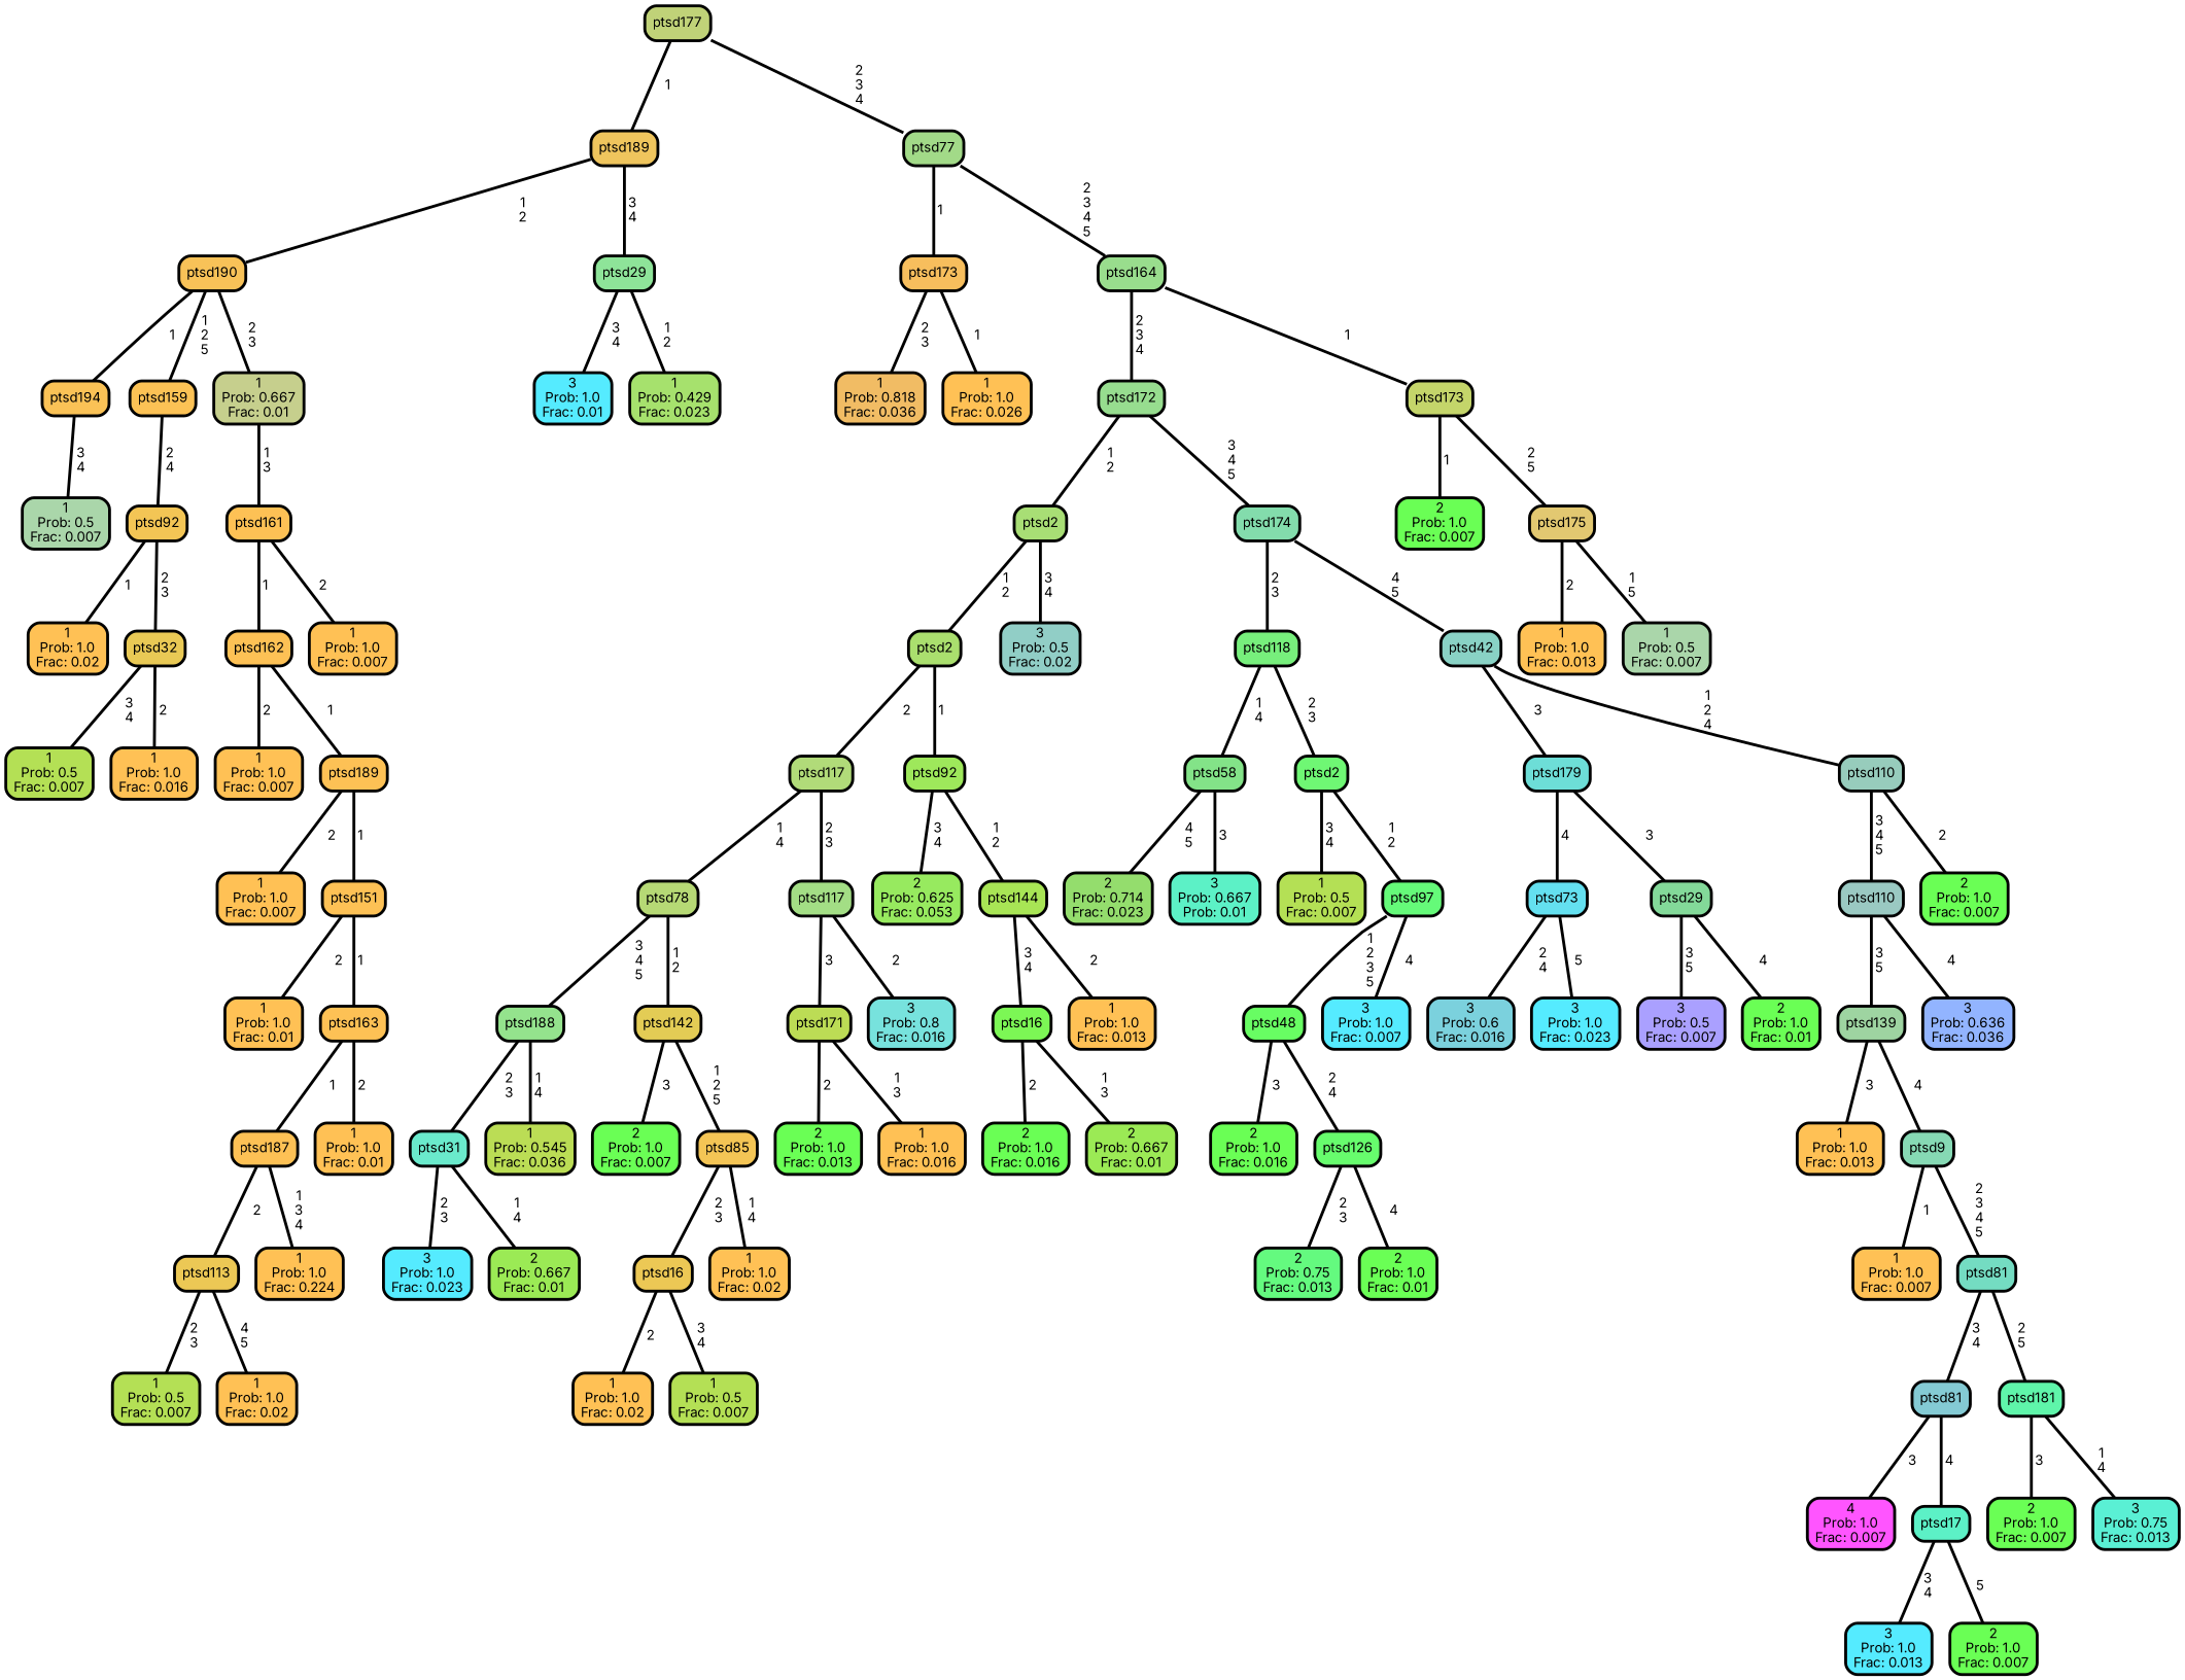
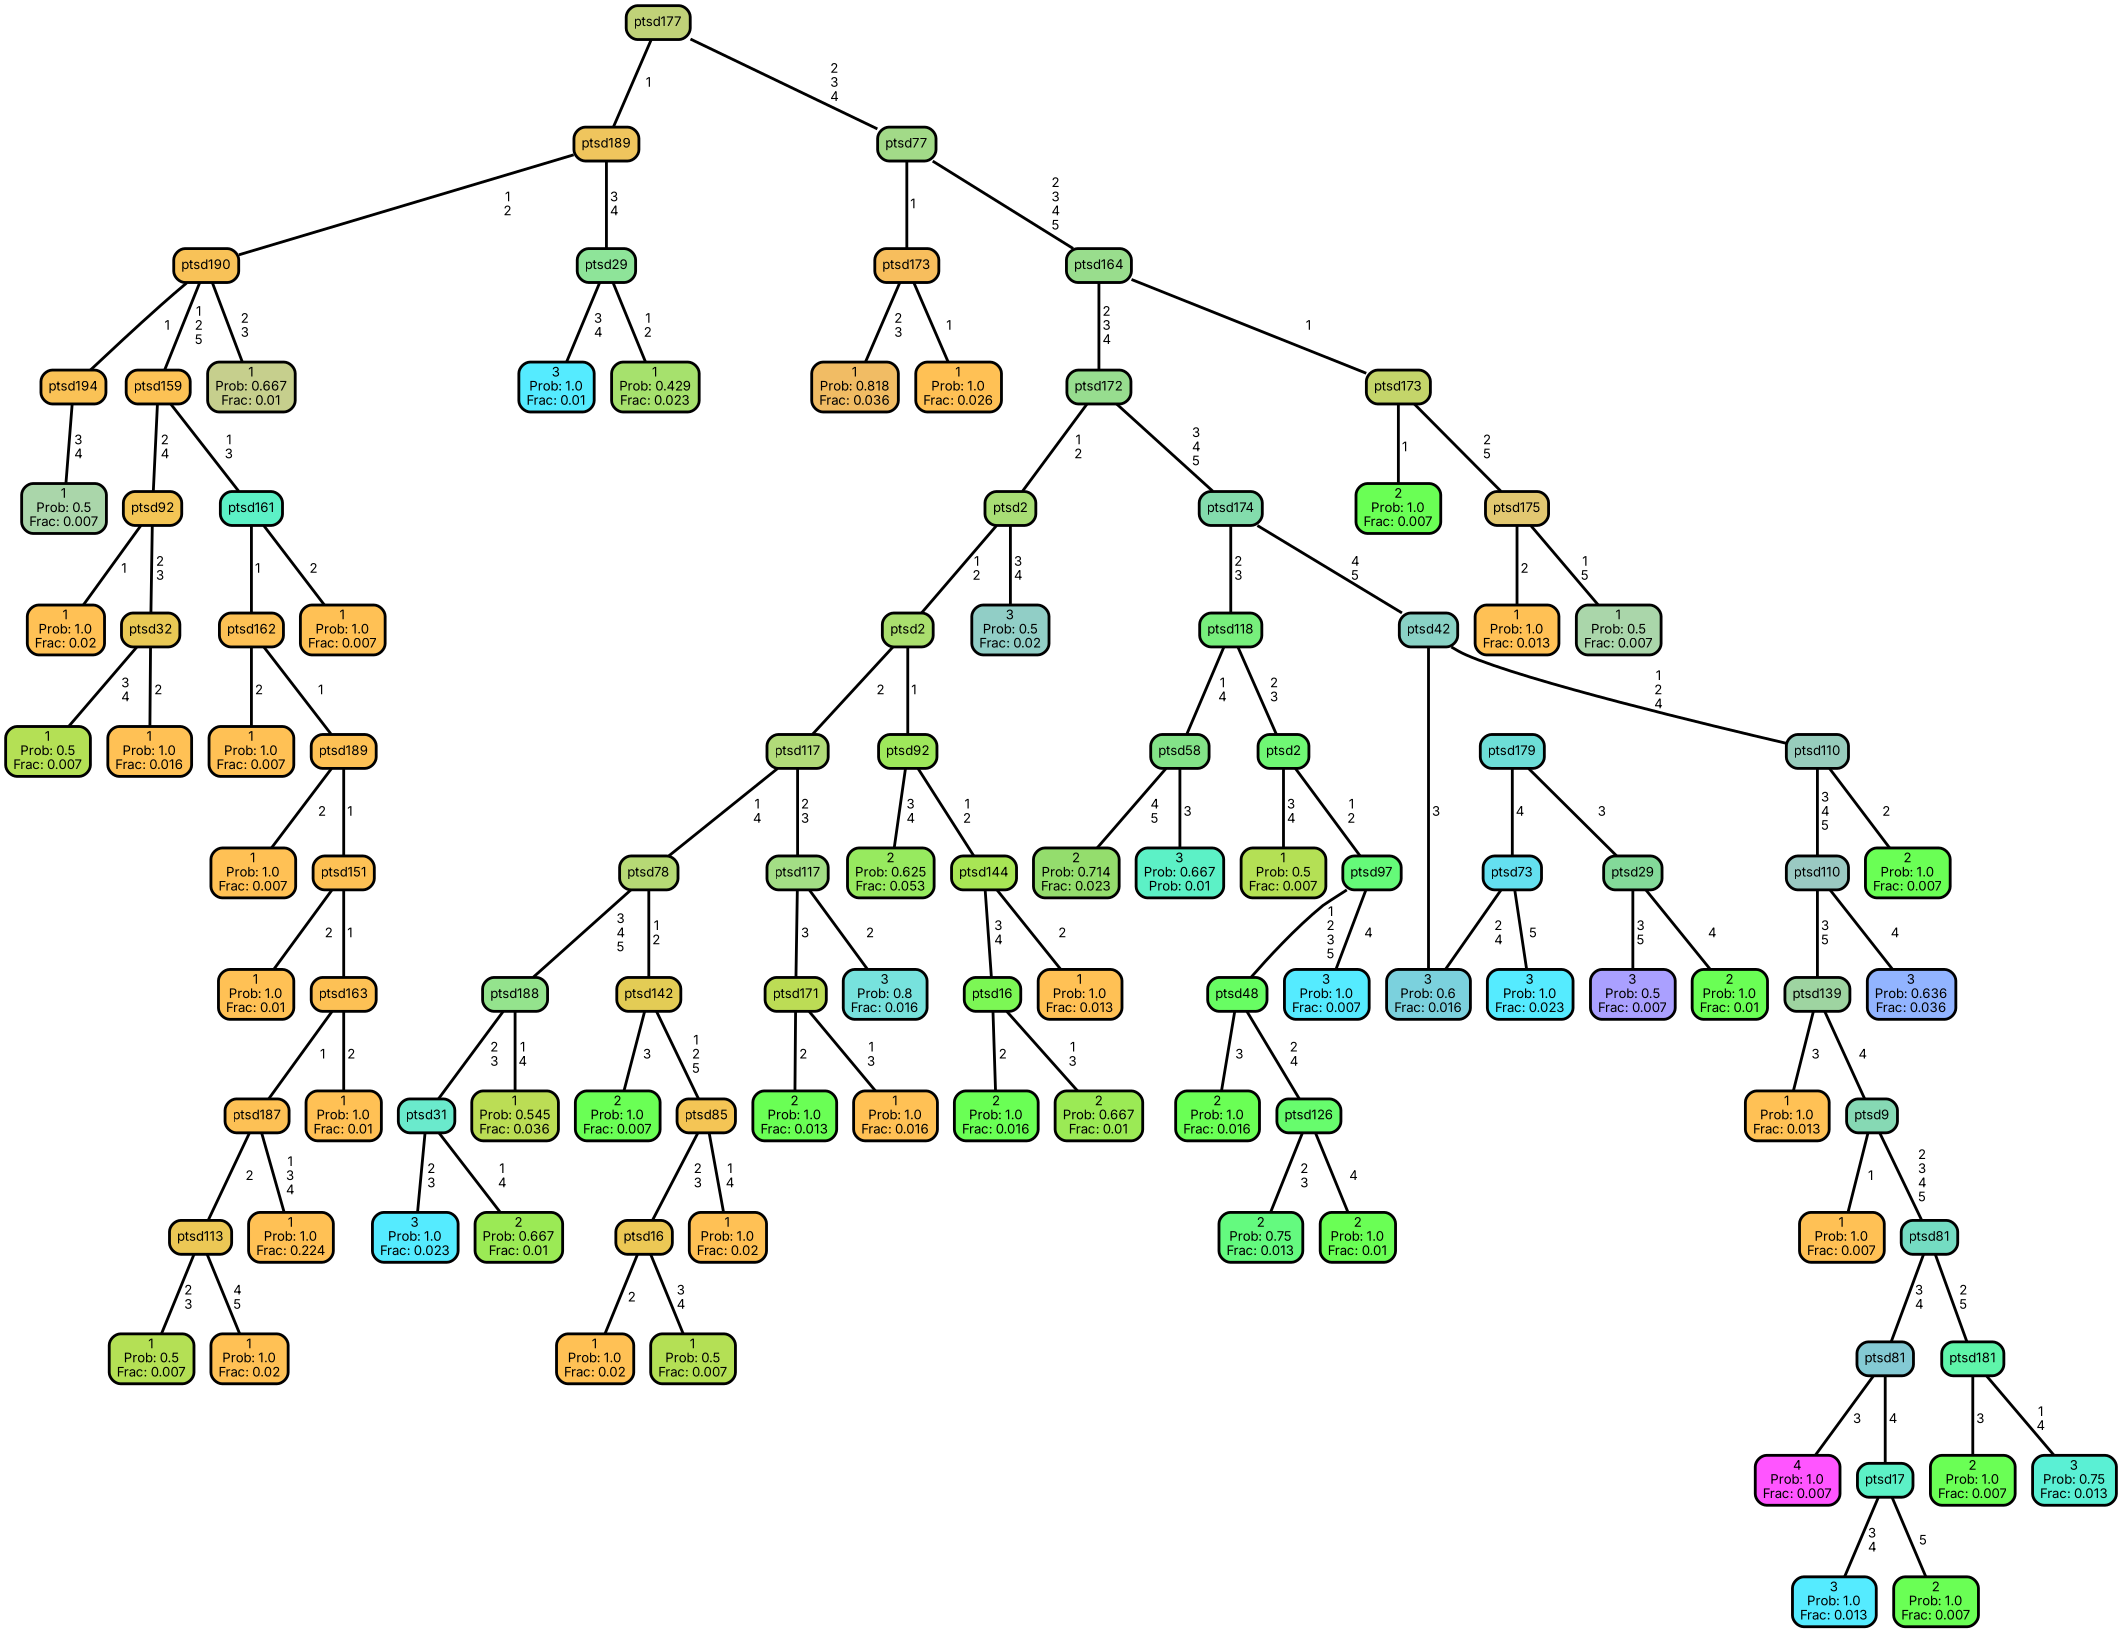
  graph {
    fontname=Inter
    ranksep="0 equally"
    splines=straight
    node [color=black fillcolor="#ffc155" fontcolor=black fontname=Inter penwidth=3 shape=box style="filled, rounded"]
    edge [color=black fontname=Inter penwidth=3]
    n1 [fillcolor="#aad6aa" label="1\nProb: 0.5\nFrac: 0.007"]
    n2 [fillcolor="#fac256" label=ptsd194]
    n3 [fillcolor="#fcc255" label=ptsd159]
-   n4 [fillcolor="#fdc155" label=ptsd161]
+   n4 [fillcolor="#5cf1c6" label=ptsd161]
    n5 [fillcolor="#f3c555" label=ptsd92]
    n6 [fillcolor="#b4e055" label="1\nProb: 0.5\nFrac: 0.007"]
    n7 [fillcolor="#ecc855" label=ptsd113]
    n8 [label="1\nProb: 1.0\nFrac: 0.02"]
    n9 [fillcolor="#fdc155" label=ptsd187]
    n10 [label="1\nProb: 1.0\nFrac: 0.224"]
    n11 [fillcolor="#fdc155" label=ptsd163]
    n12 [label="1\nProb: 1.0\nFrac: 0.01"]
    n13 [fillcolor="#fdc155" label=ptsd151]
    n14 [label="1\nProb: 1.0\nFrac: 0.01"]
    n15 [fillcolor="#fdc155" label=ptsd189]
    n16 [label="1\nProb: 1.0\nFrac: 0.007"]
    n17 [fillcolor="#fdc155" label=ptsd162]
    n18 [label="1\nProb: 1.0\nFrac: 0.007"]
    n19 [label="1\nProb: 1.0\nFrac: 0.007"]
    n20 [label="1\nProb: 1.0\nFrac: 0.02"]
    n21 [fillcolor="#e9c955" label=ptsd32]
    n22 [label="1\nProb: 1.0\nFrac: 0.016"]
    n23 [fillcolor="#b4e055" label="1\nProb: 0.5\nFrac: 0.007"]
    n24 [fillcolor="#f8c258" label=ptsd190]
    n25 [fillcolor="#c6cf8d" label="1\nProb: 0.667\nFrac: 0.01"]
    n26 [fillcolor="#efc55d" label=ptsd189]
    n27 [fillcolor="#8ee499" label=ptsd29]
    n28 [fillcolor="#a6e16d" label="1\nProb: 0.429\nFrac: 0.023"]
    n29 [fillcolor="#55ebff" label="3\nProb: 1.0\nFrac: 0.01"]
    n30 [fillcolor="#c0d278" label=ptsd177]
    n31 [fillcolor="#a2da88" label=ptsd77]
    n32 [fillcolor="#f7be5d" label=ptsd173]
    n33 [fillcolor="#99dd8d" label=ptsd164]
    n34 [label="1\nProb: 1.0\nFrac: 0.026"]
    n35 [fillcolor="#f1bc64" label="1\nProb: 0.818\nFrac: 0.036"]
    n36 [fillcolor="#c4d56a" label=ptsd173]
    n37 [fillcolor="#97dd8f" label=ptsd172]
    n38 [fillcolor="#6aff55" label="2\nProb: 1.0\nFrac: 0.007"]
    n39 [fillcolor="#e2c871" label=ptsd175]
    n40 [label="1\nProb: 1.0\nFrac: 0.013"]
    n41 [fillcolor="#aad6aa" label="1\nProb: 0.5\nFrac: 0.007"]
    n42 [fillcolor="#a8de75" label=ptsd2]
    n43 [fillcolor="#83dcac" label=ptsd174]
    n44 [label="1\nProb: 1.0\nFrac: 0.013"]
    n45 [fillcolor="#a8e555" label=ptsd144]
    n46 [fillcolor="#7cf755" label=ptsd16]
    n47 [fillcolor="#6aff55" label="2\nProb: 1.0\nFrac: 0.016"]
    n48 [fillcolor="#9bea55" label="2\nProb: 0.667\nFrac: 0.01"]
    n49 [fillcolor="#9ee85b" label=ptsd92]
    n50 [fillcolor="#97ea5f" label="2\nProb: 0.625\nFrac: 0.053"]
    n51 [fillcolor="#aadf6e" label=ptsd2]
    n52 [fillcolor="#b1db79" label=ptsd117]
    n53 [fillcolor="#a3de85" label=ptsd117]
    n54 [fillcolor="#b6d975" label=ptsd78]
    n55 [fillcolor="#77e2dd" label="3\nProb: 0.8\nFrac: 0.016"]
    n56 [fillcolor="#bcdc55" label=ptsd171]
    n57 [fillcolor="#6aff55" label="2\nProb: 1.0\nFrac: 0.013"]
    n58 [label="1\nProb: 1.0\nFrac: 0.016"]
    n59 [fillcolor="#e3cc55" label=ptsd142]
    n60 [fillcolor="#94e38d" label=ptsd188]
    n61 [fillcolor="#6aff55" label="2\nProb: 1.0\nFrac: 0.007"]
    n62 [fillcolor="#f4c555" label=ptsd85]
    n63 [fillcolor="#ecc855" label=ptsd16]
    n64 [label="1\nProb: 1.0\nFrac: 0.02"]
    n65 [label="1\nProb: 1.0\nFrac: 0.02"]
    n66 [fillcolor="#b4e055" label="1\nProb: 0.5\nFrac: 0.007"]
    n67 [fillcolor="#6aeacc" label=ptsd31]
    n68 [fillcolor="#bbdd55" label="1\nProb: 0.545\nFrac: 0.036"]
    n69 [fillcolor="#55ebff" label="3\nProb: 1.0\nFrac: 0.023"]
    n70 [fillcolor="#9bea55" label="2\nProb: 0.667\nFrac: 0.01"]
    n71 [fillcolor="#91cec6" label="3\nProb: 0.5\nFrac: 0.02"]
    n72 [fillcolor="#77ef7c" label=ptsd118]
    n73 [fillcolor="#89d2c5" label=ptsd42]
    n74 [fillcolor="#55ebff" label="3\nProb: 1.0\nFrac: 0.007"]
    n75 [fillcolor="#65fa79" label=ptsd97]
    n76 [fillcolor="#68fd63" label=ptsd48]
    n77 [fillcolor="#6aff55" label="2\nProb: 1.0\nFrac: 0.016"]
    n78 [fillcolor="#67fc6d" label=ptsd126]
    n79 [fillcolor="#64fa7f" label="2\nProb: 0.75\nFrac: 0.013"]
    n80 [fillcolor="#6aff55" label="2\nProb: 1.0\nFrac: 0.01"]
    n81 [fillcolor="#6ff774" label=ptsd2]
    n82 [fillcolor="#b4e055" label="1\nProb: 0.5\nFrac: 0.007"]
    n83 [fillcolor="#83e388" label=ptsd58]
    n84 [fillcolor="#5cf1c6" label="3\nProb: 0.667\nProb: 0.01"]
    n85 [fillcolor="#94dd6d" label="2\nProb: 0.714\nFrac: 0.023"]
    n86 [fillcolor="#6dded7" label=ptsd179]
    n87 [fillcolor="#97ccbc" label=ptsd110]
    n88 [fillcolor="#6aff55" label="2\nProb: 1.0\nFrac: 0.01"]
    n89 [fillcolor="#83d999" label=ptsd29]
    n90 [fillcolor="#aaa0ff" label="3\nProb: 0.5\nFrac: 0.007"]
    n91 [fillcolor="#64e0f0" label=ptsd73]
    n92 [fillcolor="#7bd1dd" label="3\nProb: 0.6\nFrac: 0.016"]
    n93 [fillcolor="#55ebff" label="3\nProb: 1.0\nFrac: 0.023"]
    n94 [fillcolor="#6aff55" label="2\nProb: 1.0\nFrac: 0.007"]
    n95 [fillcolor="#9ac9c2" label=ptsd110]
    n96 [fillcolor="#92b4ff" label="3\nProb: 0.636\nFrac: 0.036"]
    n97 [fillcolor="#9ed4a1" label=ptsd139]
    n98 [label="1\nProb: 1.0\nFrac: 0.013"]
    n99 [fillcolor="#86d9b4" label=ptsd9]
    n100 [label="1\nProb: 1.0\nFrac: 0.007"]
    n101 [fillcolor="#74dcc2" label=ptsd81]
    n102 [fillcolor="#84cad4" label=ptsd81]
    n103 [fillcolor="#5ff5aa" label=ptsd181]
    n104 [fillcolor="#ff55ff" label="4\nProb: 1.0\nFrac: 0.007"]
    n105 [fillcolor="#5cf1c6" label=ptsd17]
    n106 [fillcolor="#55ebff" label="3\nProb: 1.0\nFrac: 0.013"]
    n107 [fillcolor="#6aff55" label="2\nProb: 1.0\nFrac: 0.007"]
    n108 [fillcolor="#6aff55" label="2\nProb: 1.0\nFrac: 0.007"]
    n109 [fillcolor="#5af0d4" label="3\nProb: 0.75\nFrac: 0.013"]
    subgraph sub_1 {
      rank=same
    }
    n2 -- n1 [label=" 3\n 4"]
-   n25 -- n4 [label=" 1\n 3"]
+   n3 -- n4 [label=" 1\n 3"]
    n3 -- n5 [label=" 2\n 4"]
    n4 -- n17 [label=" 1"]
    n4 -- n19 [label=" 2"]
    n5 -- n20 [label=" 1"]
    n5 -- n21 [label=" 2\n 3"]
    n7 -- n6 [label=" 2\n 3"]
    n7 -- n8 [label=" 4\n 5"]
    n9 -- n7 [label=" 2"]
    n9 -- n10 [label=" 1\n 3\n 4"]
    n11 -- n9 [label=" 1"]
    n11 -- n12 [label=" 2"]
    n13 -- n11 [label=" 1"]
    n13 -- n14 [label=" 2"]
    n15 -- n13 [label=" 1"]
    n15 -- n16 [label=" 2"]
    n17 -- n15 [label=" 1"]
    n17 -- n18 [label=" 2"]
    n21 -- n22 [label=" 2"]
    n21 -- n23 [label=" 3\n 4"]
    n24 -- n2 [label=" 1"]
    n24 -- n3 [label=" 1\n 2\n 5"]
    n24 -- n25 [label=" 2\n 3"]
    n26 -- n24 [label=" 1\n 2"]
    n26 -- n27 [label=" 3\n 4"]
    n27 -- n28 [label=" 1\n 2"]
    n27 -- n29 [label=" 3\n 4"]
    n30 -- n26 [label=" 1"]
    n30 -- n31 [label=" 2\n 3\n 4"]
    n31 -- n32 [label=" 1"]
    n31 -- n33 [label=" 2\n 3\n 4\n 5"]
    n32 -- n34 [label=" 1"]
    n32 -- n35 [label=" 2\n 3"]
    n33 -- n36 [label=" 1"]
    n33 -- n37 [label=" 2\n 3\n 4"]
    n36 -- n38 [label=" 1"]
    n36 -- n39 [label=" 2\n 5"]
    n37 -- n42 [label=" 1\n 2"]
    n37 -- n43 [label=" 3\n 4\n 5"]
    n39 -- n40 [label=" 2"]
    n39 -- n41 [label=" 1\n 5"]
    n42 -- n51 [label=" 1\n 2"]
    n42 -- n71 [label=" 3\n 4"]
    n43 -- n72 [label=" 2\n 3"]
    n43 -- n73 [label=" 4\n 5"]
    n45 -- n44 [label=" 2"]
    n45 -- n46 [label=" 3\n 4"]
    n46 -- n47 [label=" 2"]
    n46 -- n48 [label=" 1\n 3"]
    n49 -- n45 [label=" 1\n 2"]
    n49 -- n50 [label=" 3\n 4"]
    n51 -- n49 [label=" 1"]
    n51 -- n52 [label=" 2"]
    n52 -- n53 [label=" 2\n 3"]
    n52 -- n54 [label=" 1\n 4"]
    n53 -- n55 [label=" 2"]
    n53 -- n56 [label=" 3"]
    n54 -- n59 [label=" 1\n 2"]
    n54 -- n60 [label=" 3\n 4\n 5"]
    n56 -- n57 [label=" 2"]
    n56 -- n58 [label=" 1\n 3"]
    n59 -- n61 [label=" 3"]
    n59 -- n62 [label=" 1\n 2\n 5"]
    n60 -- n67 [label=" 2\n 3"]
    n60 -- n68 [label=" 1\n 4"]
    n62 -- n63 [label=" 2\n 3"]
    n62 -- n64 [label=" 1\n 4"]
    n63 -- n65 [label=" 2"]
    n63 -- n66 [label=" 3\n 4"]
    n67 -- n69 [label=" 2\n 3"]
    n67 -- n70 [label=" 1\n 4"]
    n72 -- n81 [label=" 2\n 3"]
    n72 -- n83 [label=" 1\n 4"]
-   n73 -- n86 [label=" 3"]
+   n73 -- n92 [label=" 3"]
    n73 -- n87 [label=" 1\n 2\n 4"]
    n75 -- n74 [label=" 4"]
    n75 -- n76 [label=" 1\n 2\n 3\n 5"]
    n76 -- n77 [label=" 3"]
    n76 -- n78 [label=" 2\n 4"]
    n78 -- n79 [label=" 2\n 3"]
    n78 -- n80 [label=" 4"]
    n81 -- n75 [label=" 1\n 2"]
    n81 -- n82 [label=" 3\n 4"]
    n83 -- n84 [label=" 3"]
    n83 -- n85 [label=" 4\n 5"]
    n86 -- n89 [label=" 3"]
    n86 -- n91 [label=" 4"]
    n87 -- n94 [label=" 2"]
    n87 -- n95 [label=" 3\n 4\n 5"]
    n89 -- n88 [label=" 4"]
    n89 -- n90 [label=" 3\n 5"]
    n91 -- n92 [label=" 2\n 4"]
    n91 -- n93 [label=" 5"]
    n95 -- n96 [label=" 4"]
    n95 -- n97 [label=" 3\n 5"]
    n97 -- n98 [label=" 3"]
    n97 -- n99 [label=" 4"]
    n99 -- n100 [label=" 1"]
    n99 -- n101 [label=" 2\n 3\n 4\n 5"]
    n101 -- n102 [label=" 3\n 4"]
    n101 -- n103 [label=" 2\n 5"]
    n102 -- n104 [label=" 3"]
    n102 -- n105 [label=" 4"]
    n103 -- n108 [label=" 3"]
    n103 -- n109 [label=" 1\n 4"]
    n105 -- n106 [label=" 3\n 4"]
    n105 -- n107 [label=" 5"]
  }
